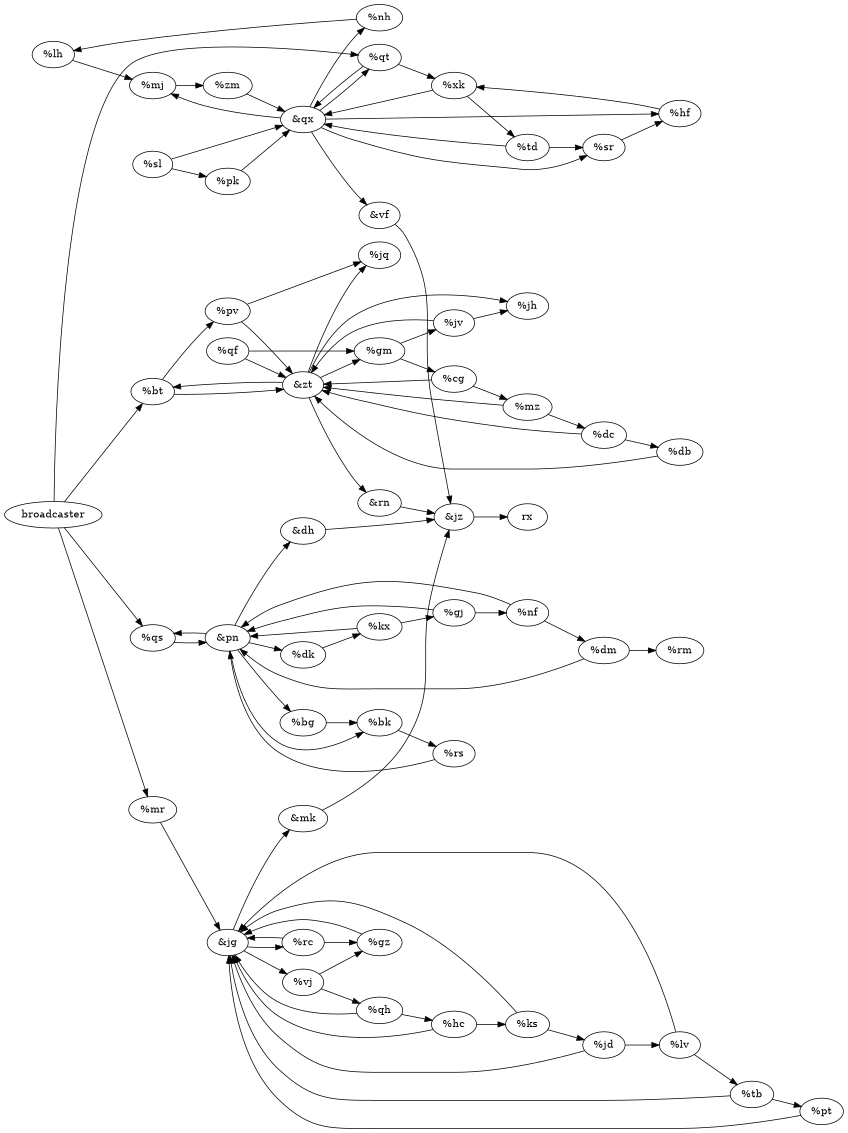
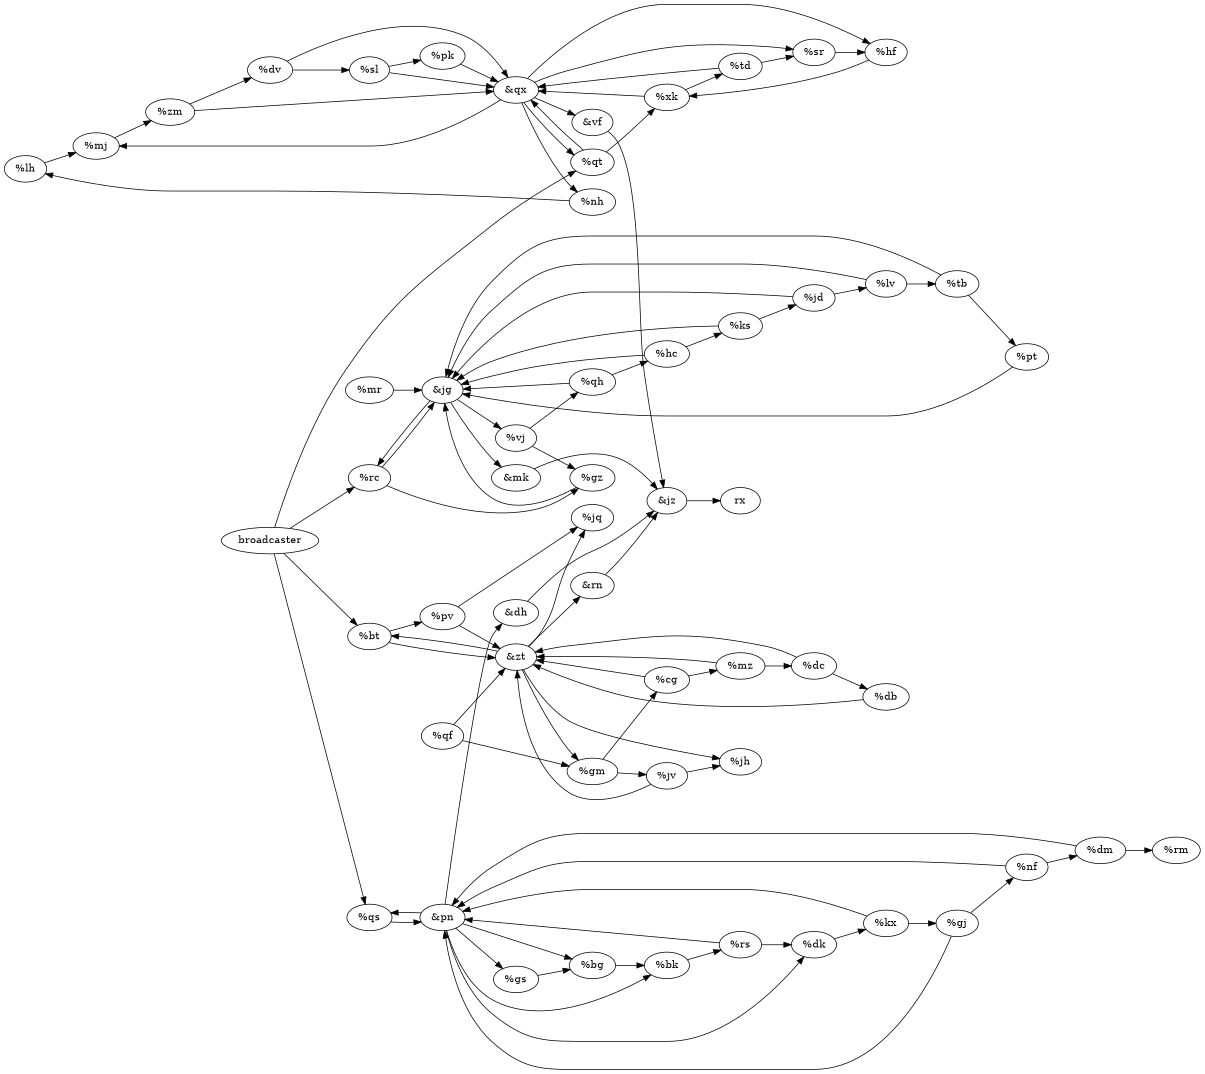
  digraph {
    rankdir=LR
    n1 [label="%lh"]
    n2 [label="%mj"]
    n3 [label="%zm"]
    n4 [label="&qx"]
+   n5 [label="%dv"]
    n6 [label="%qf"]
    n7 [label="%gm"]
    n8 [label="&zt"]
    n9 [label="%jv"]
    n10 [label="%cg"]
    n11 [label="%jq"]
    n12 [label="%jh"]
    n13 [label="&rn"]
    n14 [label="%bt"]
    n15 [label="&pn"]
    n16 [label="&dh"]
    n17 [label="%dk"]
    n18 [label="%bg"]
    n19 [label="%qs"]
    n20 [label="%bk"]
+   n21 [label="%gs"]
    n22 [label="&jz"]
    n23 [label="%kx"]
    n24 [label="%rs"]
    rx
    n26 [label="%gj"]
    n27 [label="%nh"]
    n28 [label="%hc"]
    n29 [label="&jg"]
    n30 [label="%ks"]
    n31 [label="%rc"]
    n32 [label="&mk"]
    n33 [label="%vj"]
    n34 [label="%jd"]
    n35 [label="%gz"]
    n36 [label="%qh"]
    n37 [label="%lv"]
    n38 [label="%pt"]
    n39 [label="%mr"]
    n40 [label="%pv"]
    n41 [label="%mz"]
    n42 [label="%dc"]
    n43 [label="%db"]
    n44 [label="%nf"]
    n45 [label="%dm"]
    n46 [label="%rm"]
    n47 [label="%qt"]
    n48 [label="%xk"]
    n49 [label="%sr"]
    n50 [label="%hf"]
    n51 [label="&vf"]
    n52 [label="%td"]
    n53 [label="%sl"]
    n54 [label="%tb"]
    n55 [label="%pk"]
    n56 [label=broadcaster]
    n1 -> n2
    n2 -> n3
    n3 -> n4
+   n3 -> n5
    n4 -> n2
    n4 -> n27
    n4 -> n47
    n4 -> n49
    n4 -> n50
    n4 -> n51
+   n5 -> n4
+   n5 -> n53
    n6 -> n7
    n6 -> n8
    n7 -> n9
    n7 -> n10
    n8 -> n7
    n8 -> n11
    n8 -> n12
    n8 -> n13
    n8 -> n14
    n9 -> n8
    n9 -> n12
    n10 -> n8
    n10 -> n41
    n13 -> n22
    n14 -> n8
    n14 -> n40
    n15 -> n16
    n15 -> n17
    n15 -> n18
    n15 -> n19
    n15 -> n20
+   n15 -> n21
    n16 -> n22
    n17 -> n23
    n18 -> n20
    n19 -> n15
    n20 -> n24
+   n21 -> n18
    n22 -> rx
    n23 -> n15
    n23 -> n26
    n24 -> n15
+   n24 -> n17
    n26 -> n15
    n26 -> n44
    n27 -> n1
    n28 -> n29
    n28 -> n30
    n29 -> n31
    n29 -> n32
    n29 -> n33
    n30 -> n29
    n30 -> n34
    n31 -> n29
    n31 -> n35
    n32 -> n22
    n33 -> n35
    n33 -> n36
    n34 -> n29
    n34 -> n37
    n35 -> n29
    n36 -> n28
    n36 -> n29
    n37 -> n29
    n37 -> n54
    n38 -> n29
    n39 -> n29
    n40 -> n8
    n40 -> n11
    n41 -> n8
    n41 -> n42
    n42 -> n8
    n42 -> n43
    n43 -> n8
    n44 -> n15
    n44 -> n45
    n45 -> n15
    n45 -> n46
    n47 -> n4
    n47 -> n48
    n48 -> n4
    n48 -> n52
    n49 -> n50
    n50 -> n48
    n51 -> n22
    n52 -> n4
    n52 -> n49
    n53 -> n4
    n53 -> n55
    n54 -> n29
    n54 -> n38
    n55 -> n4
    n56 -> n14
    n56 -> n19
-   n56 -> n39
+   n56 -> n31
    n56 -> n47
  }
